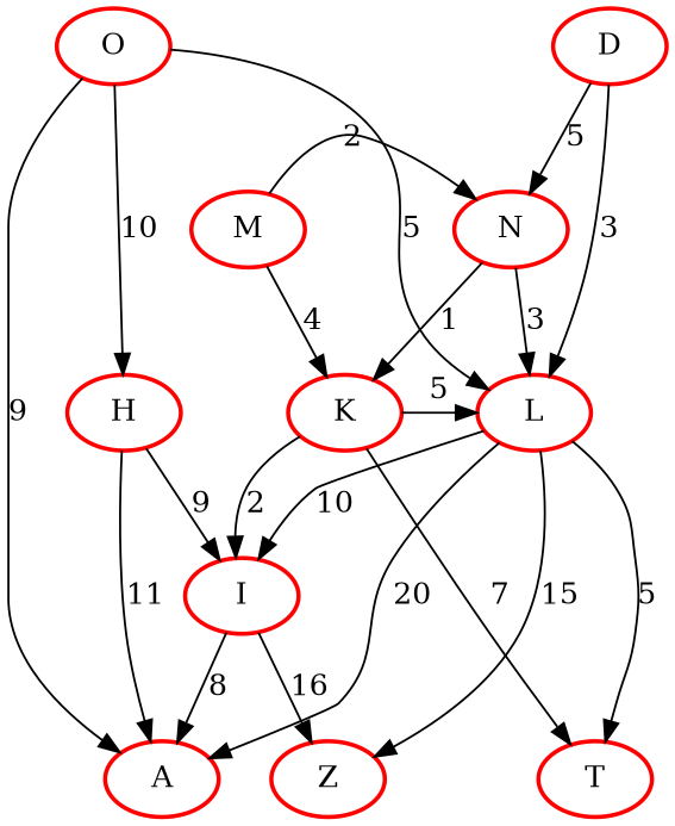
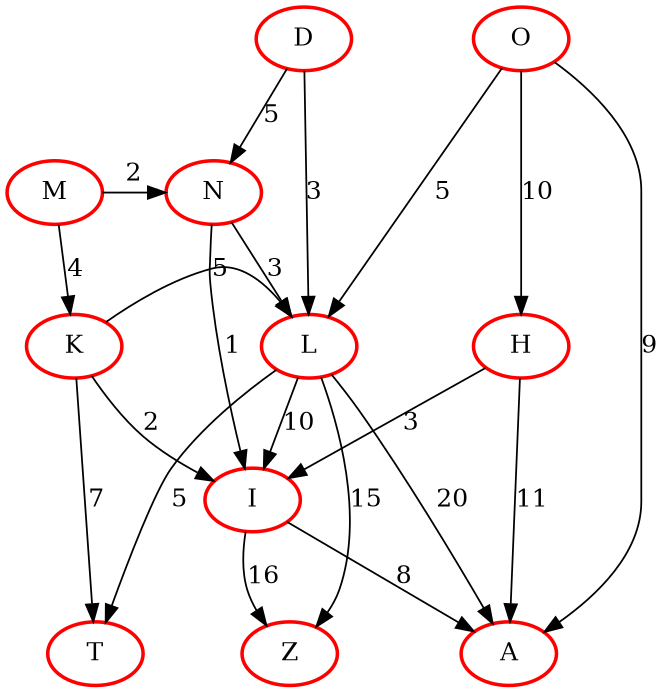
  digraph {
    node [color=red shape=oval style=bold]
    M
    N
    L
    H
    K
    T
    Z
    D
    O
    I
    A
    subgraph sub_1 {
      rank=same
      M
      N
    }
    subgraph sub_2 {
      rank=same
      L
      H
      K
    }
    subgraph sub_3 {
      rank=same
      T
      Z
    }
    subgraph sub_4 {
      rank=same
      D
      O
    }
    M -> N [label=2]
    M -> K [label=4]
    N -> L [label=3]
-   N -> K [label=1]
+   N -> I [label=1]
    L -> T [label=5]
    L -> Z [label=15]
    L -> I [label=10]
    L -> A [label=20]
-   H -> I [label=9]
+   H -> I [label=3]
    H -> A [label=11]
    K -> L [label=5]
    K -> T [label=7]
    K -> I [label=2]
    D -> N [label=5]
    D -> L [label=3]
    O -> L [label=5]
    O -> H [label=10]
    O -> A [label=9]
    I -> Z [label=16]
    I -> A [label=8]
  }
